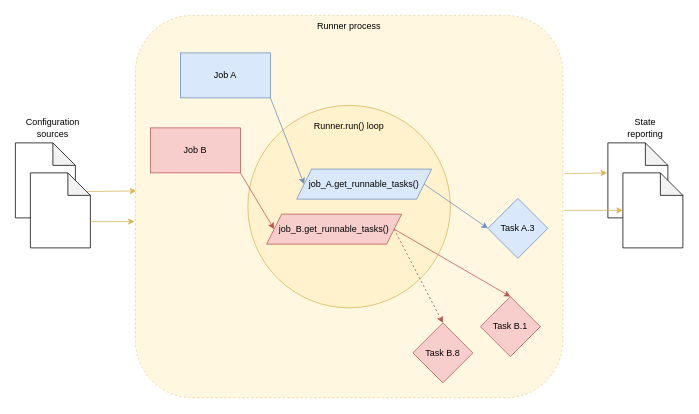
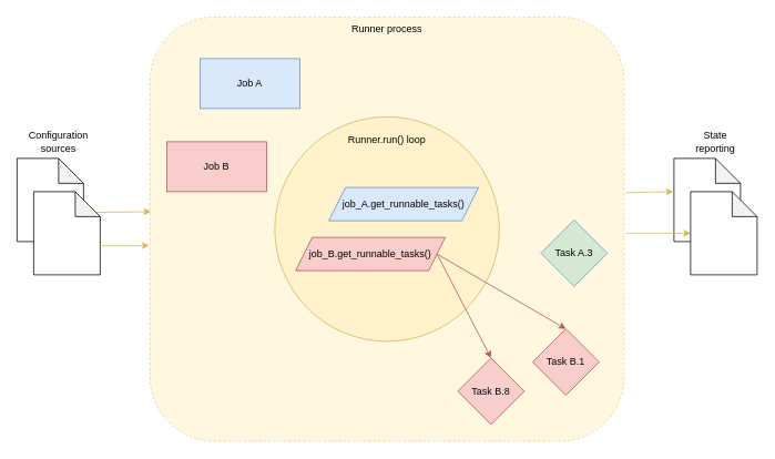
  <mxCell id="0" />
  <mxCell id="1" parent="0" />
  <mxCell id="2" value="" style="endArrow=classic;html=1;exitX=0;exitY=0;exitDx=80;exitDy=65;exitPerimeter=0;entryX=0.002;entryY=0.459;entryDx=0;entryDy=0;entryPerimeter=0;fillColor=#fff2cc;strokeColor=#d6b656;" edge="1" parent="1" source="5" target="3"><mxGeometry width="50" height="50" relative="1" as="geometry"><mxPoint x="130" y="230" as="sourcePoint" /><mxPoint x="150" y="258" as="targetPoint" /></mxGeometry></mxCell>
  <mxCell id="3" value="Runner process" style="rounded=1;whiteSpace=wrap;html=1;verticalAlign=top;fillColor=#fff2cc;strokeColor=#d6b656;opacity=60;dashed=1;" vertex="1" parent="1"><mxGeometry x="180" y="20" width="570" height="510" as="geometry" /></mxCell>
  <mxCell id="4" value="" style="group" vertex="1" connectable="0" parent="1"><mxGeometry x="20" y="160" width="100" height="170" as="geometry" /></mxCell>
  <mxCell id="5" value="" style="shape=note;whiteSpace=wrap;html=1;backgroundOutline=1;darkOpacity=0.05;" vertex="1" parent="4"><mxGeometry y="30" width="80" height="100" as="geometry" /></mxCell>
  <mxCell id="6" value="" style="shape=note;whiteSpace=wrap;html=1;backgroundOutline=1;darkOpacity=0.05;" vertex="1" parent="4"><mxGeometry x="20" y="70" width="80" height="100" as="geometry" /></mxCell>
  <mxCell id="7" value="&lt;div align=&quot;center&quot;&gt;Configuration sources&lt;br&gt;&lt;/div&gt;" style="text;html=1;strokeColor=none;fillColor=none;align=center;verticalAlign=middle;whiteSpace=wrap;rounded=0;" vertex="1" parent="4"><mxGeometry x="30" width="40" height="20" as="geometry" /></mxCell>
  <mxCell id="8" value="&lt;br&gt;Runner.run() loop" style="ellipse;whiteSpace=wrap;html=1;aspect=fixed;verticalAlign=top;fillColor=#fff2cc;strokeColor=#d6b656;" vertex="1" parent="1"><mxGeometry x="330" y="140" width="270" height="270" as="geometry" /></mxCell>
  <mxCell id="9" value="" style="endArrow=classic;html=1;exitX=0;exitY=0;exitDx=80;exitDy=65;exitPerimeter=0;entryX=-0.002;entryY=0.539;entryDx=0;entryDy=0;fillColor=#fff2cc;strokeColor=#d6b656;entryPerimeter=0;" edge="1" parent="1" source="6" target="3"><mxGeometry width="50" height="50" relative="1" as="geometry"><mxPoint x="480" y="370" as="sourcePoint" /><mxPoint x="160" y="340" as="targetPoint" /></mxGeometry></mxCell>
  <mxCell id="10" value="" style="group" vertex="1" connectable="0" parent="1"><mxGeometry x="810" y="160" width="100" height="170" as="geometry" /></mxCell>
  <mxCell id="11" value="" style="shape=note;whiteSpace=wrap;html=1;backgroundOutline=1;darkOpacity=0.05;" vertex="1" parent="10"><mxGeometry y="30" width="80" height="100" as="geometry" /></mxCell>
  <mxCell id="12" value="" style="shape=note;whiteSpace=wrap;html=1;backgroundOutline=1;darkOpacity=0.05;" vertex="1" parent="10"><mxGeometry x="20" y="70" width="80" height="100" as="geometry" /></mxCell>
  <mxCell id="13" value="State reporting" style="text;html=1;strokeColor=none;fillColor=none;align=center;verticalAlign=middle;whiteSpace=wrap;rounded=0;" vertex="1" parent="10"><mxGeometry x="30" width="40" height="20" as="geometry" /></mxCell>
  <mxCell id="14" value="" style="endArrow=classic;html=1;exitX=1.004;exitY=0.414;exitDx=0;exitDy=0;exitPerimeter=0;entryX=-0.012;entryY=0.4;entryDx=0;entryDy=0;entryPerimeter=0;fillColor=#fff2cc;strokeColor=#d6b656;" edge="1" parent="1" source="3" target="11"><mxGeometry width="50" height="50" relative="1" as="geometry"><mxPoint x="480" y="370" as="sourcePoint" /><mxPoint x="530" y="320" as="targetPoint" /></mxGeometry></mxCell>
  <mxCell id="15" value="" style="endArrow=classic;html=1;entryX=0;entryY=0.5;entryDx=0;entryDy=0;entryPerimeter=0;fillColor=#fff2cc;strokeColor=#d6b656;" edge="1" parent="1" target="12"><mxGeometry width="50" height="50" relative="1" as="geometry"><mxPoint x="752" y="280" as="sourcePoint" /><mxPoint x="530" y="320" as="targetPoint" /></mxGeometry></mxCell>
  <mxCell id="16" value="Job A" style="rounded=0;whiteSpace=wrap;html=1;fillColor=#dae8fc;strokeColor=#6c8ebf;" vertex="1" parent="1"><mxGeometry x="240" y="70" width="120" height="60" as="geometry" /></mxCell>
  <mxCell id="17" value="Job B" style="rounded=0;whiteSpace=wrap;html=1;fillColor=#f8cecc;strokeColor=#b85450;" vertex="1" parent="1"><mxGeometry x="200" y="170" width="120" height="60" as="geometry" /></mxCell>
- <mxCell id="18" value="Task A.3" style="rhombus;whiteSpace=wrap;html=1;fillColor=#dae8fc;strokeColor=#6c8ebf;" vertex="1" parent="1"><mxGeometry x="650" y="264" width="80" height="80" as="geometry" /></mxCell>
+ <mxCell id="18" value="Task A.3" style="rhombus;whiteSpace=wrap;html=1;fillColor=#d5e8d4;strokeColor=#6c8ebf;" vertex="1" parent="1"><mxGeometry x="650" y="264" width="80" height="80" as="geometry" /></mxCell>
  <mxCell id="19" value="Task B.1" style="rhombus;whiteSpace=wrap;html=1;fillColor=#f8cecc;strokeColor=#b85450;" vertex="1" parent="1"><mxGeometry x="640" y="395" width="80" height="80" as="geometry" /></mxCell>
  <mxCell id="20" value="Task B.8" style="rhombus;whiteSpace=wrap;html=1;fillColor=#f8cecc;strokeColor=#b85450;" vertex="1" parent="1"><mxGeometry x="550" y="430" width="80" height="80" as="geometry" /></mxCell>
  <mxCell id="21" value="job_B.get_runnable_tasks()" style="shape=parallelogram;perimeter=parallelogramPerimeter;whiteSpace=wrap;html=1;fixedSize=1;fillColor=#f8cecc;strokeColor=#b85450;" vertex="1" parent="1"><mxGeometry x="355" y="285" width="180" height="40" as="geometry" /></mxCell>
  <mxCell id="22" value="job_A.get_runnable_tasks()" style="shape=parallelogram;perimeter=parallelogramPerimeter;whiteSpace=wrap;html=1;fixedSize=1;fillColor=#dae8fc;strokeColor=#6c8ebf;" vertex="1" parent="1"><mxGeometry x="395" y="225" width="180" height="40" as="geometry" /></mxCell>
- <mxCell id="23" value="" style="endArrow=classic;html=1;exitX=1;exitY=1;exitDx=0;exitDy=0;entryX=0;entryY=0.5;entryDx=0;entryDy=0;fillColor=#f8cecc;strokeColor=#b85450;" edge="1" parent="1" source="17" target="21"><mxGeometry width="50" height="50" relative="1" as="geometry"><mxPoint x="460" y="330" as="sourcePoint" /><mxPoint x="510" y="280" as="targetPoint" /></mxGeometry></mxCell>
- <mxCell id="24" value="" style="endArrow=classic;html=1;exitX=1;exitY=1;exitDx=0;exitDy=0;entryX=0;entryY=0.5;entryDx=0;entryDy=0;fillColor=#dae8fc;strokeColor=#6c8ebf;" edge="1" parent="1" source="16" target="22"><mxGeometry width="50" height="50" relative="1" as="geometry"><mxPoint x="460" y="330" as="sourcePoint" /><mxPoint x="510" y="280" as="targetPoint" /></mxGeometry></mxCell>
- <mxCell id="25" value="" style="endArrow=classic;html=1;exitX=1;exitY=0.5;exitDx=0;exitDy=0;entryX=0;entryY=0.5;entryDx=0;entryDy=0;fillColor=#dae8fc;strokeColor=#6c8ebf;" edge="1" parent="1" source="22" target="18"><mxGeometry width="50" height="50" relative="1" as="geometry"><mxPoint x="460" y="330" as="sourcePoint" /><mxPoint x="510" y="280" as="targetPoint" /></mxGeometry></mxCell>
  <mxCell id="26" value="" style="endArrow=classic;html=1;exitX=1;exitY=0.5;exitDx=0;exitDy=0;entryX=0.5;entryY=0;entryDx=0;entryDy=0;fillColor=#f8cecc;strokeColor=#b85450;" edge="1" parent="1" source="21" target="19"><mxGeometry width="50" height="50" relative="1" as="geometry"><mxPoint x="460" y="330" as="sourcePoint" /><mxPoint x="510" y="280" as="targetPoint" /></mxGeometry></mxCell>
- <mxCell id="27" value="" style="endArrow=classic;html=1;exitX=1;exitY=0.5;exitDx=0;exitDy=0;entryX=0.5;entryY=0;entryDx=0;entryDy=0;fillColor=#f8cecc;strokeColor=#b85450;dashed=1;" edge="1" parent="1" source="21" target="20"><mxGeometry width="50" height="50" relative="1" as="geometry"><mxPoint x="460" y="330" as="sourcePoint" /><mxPoint x="510" y="280" as="targetPoint" /></mxGeometry></mxCell>
+ <mxCell id="27" value="" style="endArrow=classic;html=1;exitX=1;exitY=0.5;exitDx=0;exitDy=0;entryX=0.5;entryY=0;entryDx=0;entryDy=0;fillColor=#f8cecc;strokeColor=#b85450;" edge="1" parent="1" source="21" target="20"><mxGeometry width="50" height="50" relative="1" as="geometry"><mxPoint x="460" y="330" as="sourcePoint" /><mxPoint x="510" y="280" as="targetPoint" /></mxGeometry></mxCell>
